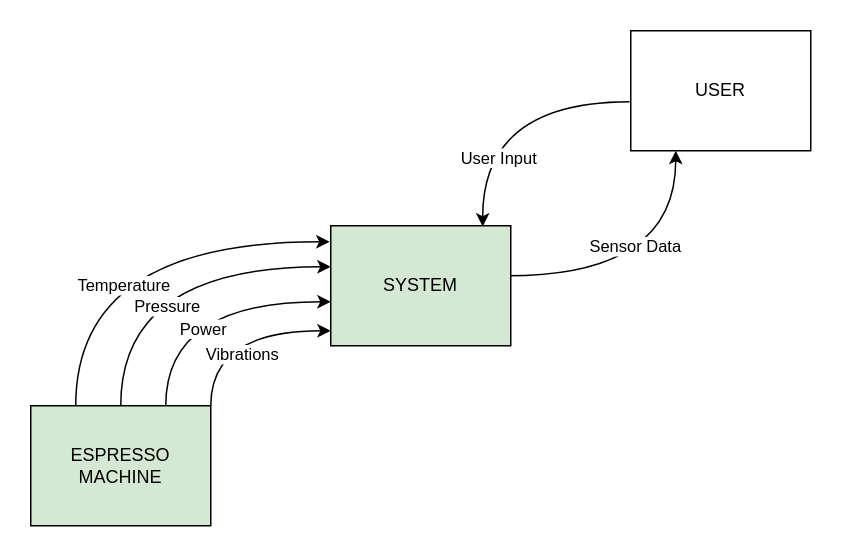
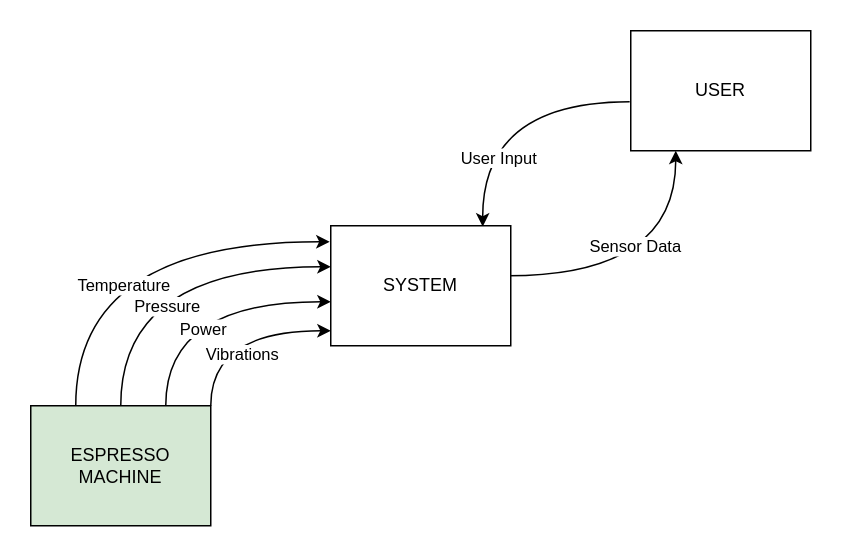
  <mxCell id="0" />
  <mxCell id="1" parent="0" />
  <mxCell id="2" style="edgeStyle=orthogonalEdgeStyle;rounded=0;orthogonalLoop=1;jettySize=auto;html=1;exitX=-0.006;exitY=0.592;exitDx=0;exitDy=0;entryX=0.844;entryY=0.008;entryDx=0;entryDy=0;curved=1;exitPerimeter=0;entryPerimeter=0;" parent="1" source="16" target="6" edge="1"><mxGeometry relative="1" as="geometry" /></mxCell>
  <mxCell id="3" value="User Input" style="edgeLabel;html=1;align=center;verticalAlign=middle;resizable=0;points=[];" parent="2" vertex="1" connectable="0"><mxGeometry x="0.128" y="-17" relative="1" as="geometry"><mxPoint x="27" y="33" as="offset" /></mxGeometry></mxCell>
  <mxCell id="4" style="edgeStyle=orthogonalEdgeStyle;rounded=0;orthogonalLoop=1;jettySize=auto;html=1;exitX=0.983;exitY=0.417;exitDx=0;exitDy=0;entryX=0.25;entryY=1;entryDx=0;entryDy=0;curved=1;exitPerimeter=0;" parent="1" source="6" target="16" edge="1"><mxGeometry relative="1" as="geometry" /></mxCell>
  <mxCell id="5" value="Sensor Data" style="edgeLabel;html=1;align=center;verticalAlign=middle;resizable=0;points=[];" parent="4" vertex="1" connectable="0"><mxGeometry x="-0.13" y="20" relative="1" as="geometry"><mxPoint as="offset" /></mxGeometry></mxCell>
- <mxCell id="6" value="SYSTEM" style="rounded=0;whiteSpace=wrap;html=1;fillColor=#d5e8d4;" parent="1" vertex="1"><mxGeometry x="220" y="150" width="120" height="80" as="geometry" /></mxCell>
+ <mxCell id="6" value="SYSTEM" style="rounded=0;whiteSpace=wrap;html=1;" parent="1" vertex="1"><mxGeometry x="220" y="150" width="120" height="80" as="geometry" /></mxCell>
  <mxCell id="7" style="edgeStyle=orthogonalEdgeStyle;rounded=0;orthogonalLoop=1;jettySize=auto;html=1;exitX=0.25;exitY=0;exitDx=0;exitDy=0;entryX=-0.006;entryY=0.133;entryDx=0;entryDy=0;curved=1;entryPerimeter=0;" parent="1" source="15" target="6" edge="1"><mxGeometry relative="1" as="geometry" /></mxCell>
  <mxCell id="8" value="Temperature" style="edgeLabel;html=1;align=center;verticalAlign=middle;resizable=0;points=[];" parent="7" vertex="1" connectable="0"><mxGeometry x="0.012" y="-29" relative="1" as="geometry"><mxPoint as="offset" /></mxGeometry></mxCell>
  <mxCell id="9" style="edgeStyle=orthogonalEdgeStyle;rounded=0;orthogonalLoop=1;jettySize=auto;html=1;exitX=0.5;exitY=0;exitDx=0;exitDy=0;entryX=0;entryY=0.342;entryDx=0;entryDy=0;curved=1;entryPerimeter=0;" parent="1" source="15" target="6" edge="1"><mxGeometry relative="1" as="geometry" /></mxCell>
  <mxCell id="10" value="Pressure" style="edgeLabel;html=1;align=center;verticalAlign=middle;resizable=0;points=[];" parent="9" vertex="1" connectable="0"><mxGeometry x="0.111" y="-22" relative="1" as="geometry"><mxPoint x="-6" y="4" as="offset" /></mxGeometry></mxCell>
  <mxCell id="11" style="edgeStyle=orthogonalEdgeStyle;rounded=0;orthogonalLoop=1;jettySize=auto;html=1;exitX=0.75;exitY=0;exitDx=0;exitDy=0;entryX=0;entryY=0.633;entryDx=0;entryDy=0;curved=1;entryPerimeter=0;" parent="1" source="15" target="6" edge="1"><mxGeometry relative="1" as="geometry" /></mxCell>
  <mxCell id="12" value="Power" style="edgeLabel;html=1;align=center;verticalAlign=middle;resizable=0;points=[];" parent="11" vertex="1" connectable="0"><mxGeometry x="0.004" y="-18" relative="1" as="geometry"><mxPoint x="4" as="offset" /></mxGeometry></mxCell>
  <mxCell id="13" style="edgeStyle=orthogonalEdgeStyle;rounded=0;orthogonalLoop=1;jettySize=auto;html=1;exitX=1;exitY=0;exitDx=0;exitDy=0;curved=1;entryX=0;entryY=0.875;entryDx=0;entryDy=0;entryPerimeter=0;" parent="1" source="15" target="6" edge="1"><mxGeometry relative="1" as="geometry"><mxPoint x="140" y="120" as="targetPoint" /></mxGeometry></mxCell>
  <mxCell id="14" value="Vibrations" style="edgeLabel;html=1;align=center;verticalAlign=middle;resizable=0;points=[];" parent="13" vertex="1" connectable="0"><mxGeometry x="-0.549" y="-9" relative="1" as="geometry"><mxPoint x="11" y="-6" as="offset" /></mxGeometry></mxCell>
  <mxCell id="15" value="ESPRESSO MACHINE" style="rounded=0;whiteSpace=wrap;html=1;fillColor=#d5e8d4;" parent="1" vertex="1"><mxGeometry x="20" y="270" width="120" height="80" as="geometry" /></mxCell>
  <mxCell id="16" value="USER" style="rounded=0;whiteSpace=wrap;html=1;" parent="1" vertex="1"><mxGeometry x="420" y="20" width="120" height="80" as="geometry" /></mxCell>
